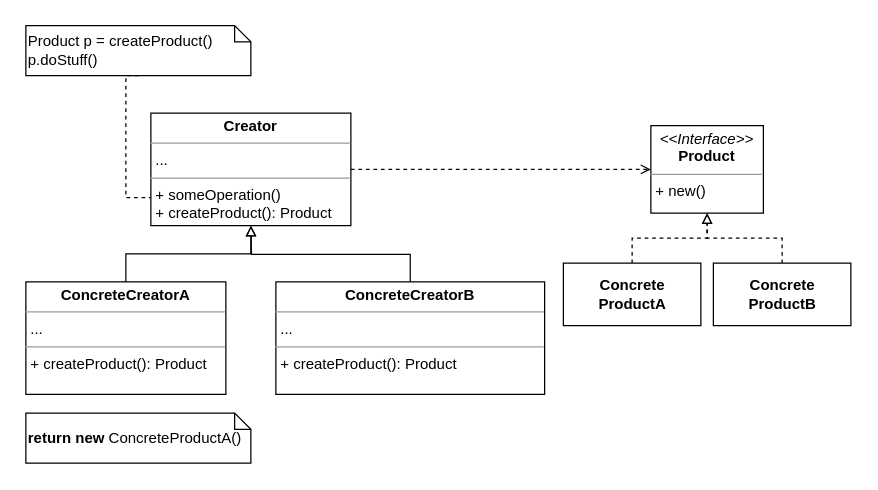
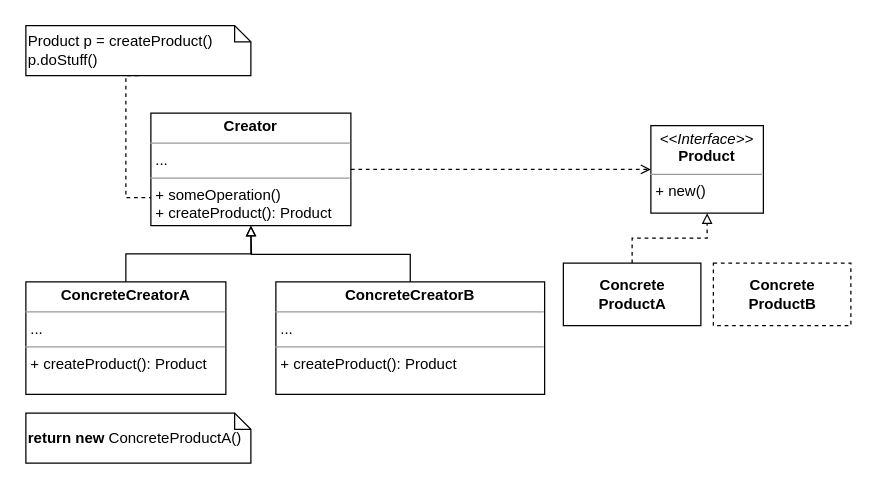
  <mxCell id="0" />
  <mxCell id="1" parent="0" />
  <mxCell id="2" style="edgeStyle=orthogonalEdgeStyle;rounded=0;orthogonalLoop=1;jettySize=auto;html=1;exitX=1;exitY=0.5;exitDx=0;exitDy=0;dashed=1;endArrow=open;endFill=0;" edge="1" parent="1" source="3" target="4"><mxGeometry relative="1" as="geometry" /></mxCell>
  <mxCell id="3" value="&lt;p style=&quot;margin:0px;margin-top:4px;text-align:center;&quot;&gt;&lt;b&gt;Creator&lt;/b&gt;&lt;/p&gt;&lt;hr size=&quot;1&quot;&gt;&lt;p style=&quot;margin:0px;margin-left:4px;&quot;&gt;...&lt;/p&gt;&lt;hr size=&quot;1&quot;&gt;&lt;p style=&quot;margin:0px;margin-left:4px;&quot;&gt;+ someOperation()&lt;/p&gt;&lt;p style=&quot;margin:0px;margin-left:4px;&quot;&gt;+ createProduct(): Product&lt;/p&gt;" style="verticalAlign=top;align=left;overflow=fill;fontSize=12;fontFamily=Helvetica;html=1;" vertex="1" parent="1"><mxGeometry x="120" y="90" width="160" height="90" as="geometry" /></mxCell>
  <mxCell id="4" value="&lt;p style=&quot;margin:0px;margin-top:4px;text-align:center;&quot;&gt;&lt;i&gt;&amp;lt;&amp;lt;Interface&amp;gt;&amp;gt;&lt;/i&gt;&lt;br&gt;&lt;b&gt;Product&lt;/b&gt;&lt;/p&gt;&lt;hr size=&quot;1&quot;&gt;&lt;p style=&quot;margin:0px;margin-left:4px;&quot;&gt;&lt;/p&gt;&lt;p style=&quot;margin:0px;margin-left:4px;&quot;&gt;+ new()&lt;br&gt;&lt;br&gt;&lt;/p&gt;" style="verticalAlign=top;align=left;overflow=fill;fontSize=12;fontFamily=Helvetica;html=1;" vertex="1" parent="1"><mxGeometry x="520" y="100" width="90" height="70" as="geometry" /></mxCell>
  <mxCell id="5" style="edgeStyle=orthogonalEdgeStyle;rounded=0;orthogonalLoop=1;jettySize=auto;html=1;exitX=0.5;exitY=0;exitDx=0;exitDy=0;entryX=0.5;entryY=1;entryDx=0;entryDy=0;dashed=1;endArrow=block;endFill=0;" edge="1" parent="1" source="6" target="4"><mxGeometry relative="1" as="geometry" /></mxCell>
  <mxCell id="6" value="&lt;b&gt;Concrete&lt;br&gt;ProductA&lt;/b&gt;" style="html=1;" vertex="1" parent="1"><mxGeometry x="450" y="210" width="110" height="50" as="geometry" /></mxCell>
- <mxCell id="7" style="edgeStyle=orthogonalEdgeStyle;rounded=0;orthogonalLoop=1;jettySize=auto;html=1;exitX=0.5;exitY=0;exitDx=0;exitDy=0;entryX=0.5;entryY=1;entryDx=0;entryDy=0;dashed=1;endArrow=block;endFill=0;" edge="1" parent="1" source="8" target="4"><mxGeometry relative="1" as="geometry" /></mxCell>
- <mxCell id="8" value="&lt;b&gt;Concrete&lt;br&gt;ProductB&lt;/b&gt;" style="html=1;" vertex="1" parent="1"><mxGeometry x="570" y="210" width="110" height="50" as="geometry" /></mxCell>
+ <mxCell id="8" value="&lt;b&gt;Concrete&lt;br&gt;ProductB&lt;/b&gt;" style="html=1;dashed=1;" vertex="1" parent="1"><mxGeometry x="570" y="210" width="110" height="50" as="geometry" /></mxCell>
  <mxCell id="9" style="edgeStyle=orthogonalEdgeStyle;rounded=0;orthogonalLoop=1;jettySize=auto;html=1;exitX=0.5;exitY=0;exitDx=0;exitDy=0;entryX=0.5;entryY=1;entryDx=0;entryDy=0;endArrow=block;endFill=0;" edge="1" parent="1" source="10" target="3"><mxGeometry relative="1" as="geometry" /></mxCell>
  <mxCell id="10" value="&lt;p style=&quot;margin:0px;margin-top:4px;text-align:center;&quot;&gt;&lt;b&gt;ConcreteCreatorA&lt;/b&gt;&lt;/p&gt;&lt;hr size=&quot;1&quot;&gt;&lt;p style=&quot;margin:0px;margin-left:4px;&quot;&gt;...&lt;/p&gt;&lt;hr size=&quot;1&quot;&gt;&lt;p style=&quot;margin:0px;margin-left:4px;&quot;&gt;&lt;span style=&quot;background-color: initial;&quot;&gt;+ createProduct(): Product&lt;/span&gt;&lt;br&gt;&lt;/p&gt;" style="verticalAlign=top;align=left;overflow=fill;fontSize=12;fontFamily=Helvetica;html=1;" vertex="1" parent="1"><mxGeometry x="20" y="225" width="160" height="90" as="geometry" /></mxCell>
  <mxCell id="11" style="edgeStyle=orthogonalEdgeStyle;rounded=0;orthogonalLoop=1;jettySize=auto;html=1;exitX=0.5;exitY=0;exitDx=0;exitDy=0;endArrow=block;endFill=0;" edge="1" parent="1" source="12"><mxGeometry relative="1" as="geometry"><mxPoint x="200" y="180" as="targetPoint" /></mxGeometry></mxCell>
  <mxCell id="12" value="&lt;p style=&quot;margin:0px;margin-top:4px;text-align:center;&quot;&gt;&lt;b&gt;ConcreteCreatorB&lt;/b&gt;&lt;/p&gt;&lt;hr size=&quot;1&quot;&gt;&lt;p style=&quot;margin:0px;margin-left:4px;&quot;&gt;...&lt;/p&gt;&lt;hr size=&quot;1&quot;&gt;&lt;p style=&quot;margin:0px;margin-left:4px;&quot;&gt;&lt;span style=&quot;background-color: initial;&quot;&gt;+ createProduct(): Product&lt;/span&gt;&lt;br&gt;&lt;/p&gt;" style="verticalAlign=top;align=left;overflow=fill;fontSize=12;fontFamily=Helvetica;html=1;" vertex="1" parent="1"><mxGeometry x="220" y="225" width="215" height="90" as="geometry" /></mxCell>
  <mxCell id="13" value="&lt;b&gt;return new&lt;/b&gt; ConcreteProductA()" style="shape=note2;boundedLbl=1;whiteSpace=wrap;html=1;size=13;verticalAlign=middle;align=left;" vertex="1" parent="1"><mxGeometry x="20" y="330" width="180" height="40" as="geometry" /></mxCell>
  <mxCell id="14" style="edgeStyle=orthogonalEdgeStyle;rounded=0;orthogonalLoop=1;jettySize=auto;html=1;exitX=0.5;exitY=1;exitDx=0;exitDy=0;exitPerimeter=0;entryX=0;entryY=0.75;entryDx=0;entryDy=0;dashed=1;endArrow=none;endFill=0;" edge="1" parent="1" source="15" target="3"><mxGeometry relative="1" as="geometry"><Array as="points"><mxPoint x="100" y="60" /><mxPoint x="100" y="158" /></Array></mxGeometry></mxCell>
  <mxCell id="15" value="Product p = createProduct()&lt;br&gt;p.doStuff()" style="shape=note2;boundedLbl=1;whiteSpace=wrap;html=1;size=13;verticalAlign=middle;align=left;" vertex="1" parent="1"><mxGeometry x="20" y="20" width="180" height="40" as="geometry" /></mxCell>
